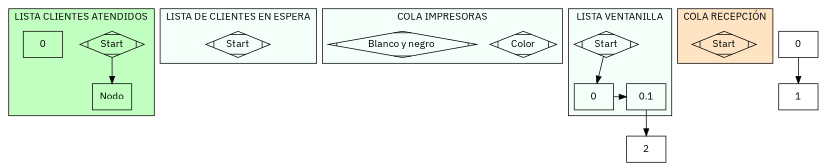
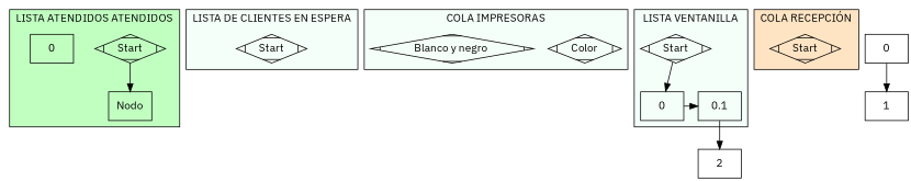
  digraph {
    fontname="IBM Plex Sans"
    rankdir=TB
    node [fontname="IBM Plex Sans" shape=box]
    edge [fontname="IBM Plex Sans"]
    n1 [label=Start shape=Mdiamond]
    Nodo
    n3 [label=0]
    n4 [label=Start shape=Mdiamond]
    n5 [label=Color shape=Mdiamond]
    n6 [label="Blanco y negro " shape=Mdiamond]
    n7 [label=0]
    n8 [label=0.1]
    n9 [label=Start shape=Mdiamond]
    n10 [label=Start shape=Mdiamond]
    n11 [label=2]
    n12 [label=0]
    n13 [label=1]
    subgraph cluster_1 {
      bgcolor=darkseagreen1
-     label="LISTA CLIENTES ATENDIDOS"
+     label="LISTA ATENDIDOS ATENDIDOS"
      n1
      Nodo
      n3
    }
    subgraph cluster_2 {
      bgcolor=mintcream
      label="LISTA DE CLIENTES EN ESPERA"
      n4
    }
    subgraph cluster_3 {
      bgcolor=mintcream
      label="COLA IMPRESORAS"
      n5
      n6
    }
    subgraph cluster_4 {
      bgcolor=mintcream
      label="LISTA VENTANILLA"
      n9
      subgraph sub_5 {
        bgcolor=mintcream
        label="LISTA VENTANILLA"
        rank=same
        n7
        n8
      }
    }
    subgraph cluster_6 {
      bgcolor=bisque
      label="COLA RECEPCIÓN"
      n10
    }
    n1 -> Nodo
    n7 -> n8 [constraint=false]
    n8 -> n11
    n9 -> n7
    n12 -> n13
  }
